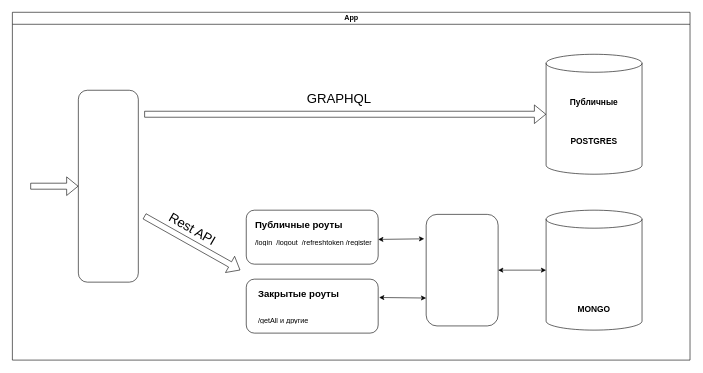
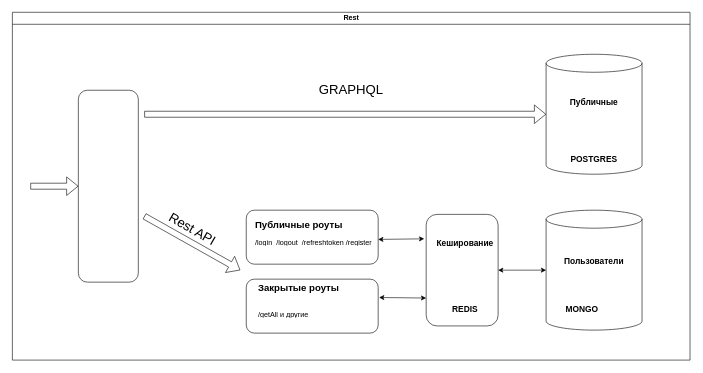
  <mxCell id="0" />
  <mxCell id="1" parent="0" />
- <mxCell id="2" value="App" style="swimlane;html=1;startSize=20;horizontal=1;containerType=tree;glass=0;" parent="1" vertex="1"><mxGeometry x="20" y="20" width="1130" height="580" as="geometry" /></mxCell>
+ <mxCell id="2" value="Rest" style="swimlane;html=1;startSize=20;horizontal=1;containerType=tree;glass=0;" parent="1" vertex="1"><mxGeometry x="20" y="20" width="1130" height="580" as="geometry" /></mxCell>
  <mxCell id="3" value="" style="rounded=1;whiteSpace=wrap;html=1;" parent="2" vertex="1"><mxGeometry x="110" y="130" width="100" height="320" as="geometry" /></mxCell>
  <mxCell id="4" value="" style="shape=flexArrow;endArrow=classic;html=1;rounded=0;" parent="2" edge="1"><mxGeometry width="50" height="50" relative="1" as="geometry"><mxPoint x="30" y="290" as="sourcePoint" /><mxPoint x="110" y="290" as="targetPoint" /></mxGeometry></mxCell>
  <mxCell id="5" value="" style="shape=cylinder3;whiteSpace=wrap;html=1;boundedLbl=1;backgroundOutline=1;size=15;" parent="2" vertex="1"><mxGeometry x="890" y="70" width="160" height="200" as="geometry" /></mxCell>
  <mxCell id="6" value="" style="shape=cylinder3;whiteSpace=wrap;html=1;boundedLbl=1;backgroundOutline=1;size=15;" parent="2" vertex="1"><mxGeometry x="890" y="330" width="160" height="200" as="geometry" /></mxCell>
- <mxCell id="7" value="POSTGRES" style="text;html=1;strokeColor=none;fillColor=none;align=center;verticalAlign=middle;whiteSpace=wrap;rounded=0;fontSize=14;fontStyle=1" parent="2" vertex="1"><mxGeometry x="920" y="200" width="100" height="30" as="geometry" /></mxCell>
- <mxCell id="8" value="MONGO" style="text;html=1;strokeColor=none;fillColor=none;align=center;verticalAlign=middle;whiteSpace=wrap;rounded=0;fontSize=14;fontStyle=1" parent="2" vertex="1"><mxGeometry x="920" y="470" width="100" height="50" as="geometry" /></mxCell>
+ <mxCell id="7" value="POSTGRES" style="text;html=1;strokeColor=none;fillColor=none;align=center;verticalAlign=middle;whiteSpace=wrap;rounded=0;fontSize=14;fontStyle=1" parent="2" vertex="1"><mxGeometry x="920" y="230" width="100" height="30" as="geometry" /></mxCell>
+ <mxCell id="8" value="MONGO" style="text;html=1;strokeColor=none;fillColor=none;align=center;verticalAlign=middle;whiteSpace=wrap;rounded=0;fontSize=14;fontStyle=1" parent="2" vertex="1"><mxGeometry x="900" y="470" width="100" height="50" as="geometry" /></mxCell>
  <mxCell id="9" value="Публичные" style="text;html=1;strokeColor=none;fillColor=none;align=center;verticalAlign=middle;whiteSpace=wrap;rounded=0;fontSize=14;fontStyle=1" parent="2" vertex="1"><mxGeometry x="905" y="130" width="130" height="40" as="geometry" /></mxCell>
+ <mxCell id="10" value="Пользователи" style="text;html=1;strokeColor=none;fillColor=none;align=center;verticalAlign=middle;whiteSpace=wrap;rounded=0;fontSize=14;fontStyle=1" parent="2" vertex="1"><mxGeometry x="900" y="390" width="140" height="50" as="geometry" /></mxCell>
  <mxCell id="11" value="" style="rounded=1;whiteSpace=wrap;html=1;" parent="2" vertex="1"><mxGeometry x="690" y="337" width="120" height="186" as="geometry" /></mxCell>
+ <mxCell id="12" value="REDIS" style="text;html=1;strokeColor=none;fillColor=none;align=center;verticalAlign=middle;whiteSpace=wrap;rounded=0;fontSize=14;fontStyle=1" parent="2" vertex="1"><mxGeometry x="725" y="480" width="60" height="30" as="geometry" /></mxCell>
+ <mxCell id="13" value="Кеширование" style="text;html=1;strokeColor=none;fillColor=none;align=center;verticalAlign=middle;whiteSpace=wrap;rounded=0;fontSize=14;fontStyle=1" parent="2" vertex="1"><mxGeometry x="700" y="370" width="110" height="30" as="geometry" /></mxCell>
  <mxCell id="14" value="" style="endArrow=classic;startArrow=classic;html=1;rounded=0;entryX=0;entryY=0.5;entryDx=0;entryDy=0;entryPerimeter=0;exitX=1;exitY=0.5;exitDx=0;exitDy=0;" parent="2" source="11" target="6" edge="1"><mxGeometry width="50" height="50" relative="1" as="geometry"><mxPoint x="380" y="390" as="sourcePoint" /><mxPoint x="430" y="340" as="targetPoint" /></mxGeometry></mxCell>
  <mxCell id="15" value="" style="rounded=1;whiteSpace=wrap;html=1;" parent="2" vertex="1"><mxGeometry x="390" y="330" width="220" height="90" as="geometry" /></mxCell>
  <mxCell id="16" value="&lt;h1 style=&quot;font-size: 16px;&quot;&gt;Публичные роуты&lt;/h1&gt;&lt;p&gt;/login&amp;nbsp; /logout&amp;nbsp; /refreshtoken /register&lt;/p&gt;" style="text;html=1;strokeColor=none;fillColor=none;spacing=5;spacingTop=-20;whiteSpace=wrap;overflow=hidden;rounded=0;" parent="2" vertex="1"><mxGeometry x="400" y="345" width="210" height="45" as="geometry" /></mxCell>
  <mxCell id="17" value="" style="rounded=1;whiteSpace=wrap;html=1;" parent="2" vertex="1"><mxGeometry x="390" y="445" width="220" height="90" as="geometry" /></mxCell>
- <mxCell id="18" value="&lt;h1 style=&quot;font-size: 16px;&quot;&gt;&lt;span style=&quot;background-color: initial;&quot;&gt;&lt;font style=&quot;font-size: 16px;&quot;&gt;Закрытые роуты&lt;/font&gt;&lt;/span&gt;&lt;/h1&gt;&lt;h1 style=&quot;&quot;&gt;&lt;span style=&quot;font-weight: 400;&quot;&gt;&lt;font style=&quot;font-size: 12px;&quot;&gt;/getAll и другие&lt;/font&gt;&lt;/span&gt;&lt;/h1&gt;" style="text;html=1;strokeColor=none;fillColor=none;spacing=5;spacingTop=-20;whiteSpace=wrap;overflow=hidden;rounded=0;" parent="2" vertex="1"><mxGeometry x="405" y="460" width="190" height="60" as="geometry" /></mxCell>
+ <mxCell id="18" value="&lt;h1 style=&quot;font-size: 16px;&quot;&gt;&lt;span style=&quot;background-color: initial;&quot;&gt;&lt;font style=&quot;font-size: 16px;&quot;&gt;Закрытые роуты&lt;/font&gt;&lt;/span&gt;&lt;/h1&gt;&lt;h1 style=&quot;&quot;&gt;&lt;span style=&quot;font-weight: 400;&quot;&gt;&lt;font style=&quot;font-size: 12px;&quot;&gt;/getAll и другие&lt;/font&gt;&lt;/span&gt;&lt;/h1&gt;" style="text;html=1;strokeColor=none;fillColor=none;spacing=5;spacingTop=-20;whiteSpace=wrap;overflow=hidden;rounded=0;" parent="2" vertex="1"><mxGeometry x="405" y="450" width="190" height="60" as="geometry" /></mxCell>
  <mxCell id="19" value="" style="endArrow=classic;startArrow=classic;html=1;rounded=0;entryX=1;entryY=0.75;entryDx=0;entryDy=0;exitX=-0.027;exitY=0.219;exitDx=0;exitDy=0;exitPerimeter=0;" parent="2" source="11" target="16" edge="1"><mxGeometry width="50" height="50" relative="1" as="geometry"><mxPoint x="680" y="379" as="sourcePoint" /><mxPoint x="430" y="340" as="targetPoint" /></mxGeometry></mxCell>
  <mxCell id="20" value="" style="endArrow=classic;startArrow=classic;html=1;rounded=0;entryX=0;entryY=0.75;entryDx=0;entryDy=0;exitX=1.007;exitY=0.34;exitDx=0;exitDy=0;exitPerimeter=0;" parent="2" source="17" target="11" edge="1"><mxGeometry width="50" height="50" relative="1" as="geometry"><mxPoint x="380" y="390" as="sourcePoint" /><mxPoint x="430" y="340" as="targetPoint" /></mxGeometry></mxCell>
- <mxCell id="21" value="GRAPHQL" style="text;html=1;strokeColor=none;fillColor=none;align=center;verticalAlign=middle;whiteSpace=wrap;rounded=0;fontSize=22;" parent="2" vertex="1"><mxGeometry x="480" y="130" width="130" height="30" as="geometry" /></mxCell>
+ <mxCell id="21" value="GRAPHQL" style="text;html=1;strokeColor=none;fillColor=none;align=center;verticalAlign=middle;whiteSpace=wrap;rounded=0;fontSize=22;" parent="2" vertex="1"><mxGeometry x="500" y="115" width="130" height="30" as="geometry" /></mxCell>
  <mxCell id="22" value="Rest API" style="text;html=1;strokeColor=none;fillColor=none;align=center;verticalAlign=middle;whiteSpace=wrap;rounded=0;fontSize=22;rotation=30;" parent="2" vertex="1"><mxGeometry x="230" y="337" width="140" height="50" as="geometry" /></mxCell>
  <mxCell id="23" value="" style="shape=flexArrow;endArrow=classic;html=1;rounded=0;entryX=0;entryY=0.5;entryDx=0;entryDy=0;entryPerimeter=0;" parent="1" target="5" edge="1"><mxGeometry width="50" height="50" relative="1" as="geometry"><mxPoint x="240" y="190" as="sourcePoint" /><mxPoint x="450" y="360" as="targetPoint" /></mxGeometry></mxCell>
  <mxCell id="24" value="" style="shape=flexArrow;endArrow=classic;html=1;rounded=0;" parent="1" edge="1"><mxGeometry width="50" height="50" relative="1" as="geometry"><mxPoint x="240" y="360" as="sourcePoint" /><mxPoint x="400" y="450" as="targetPoint" /></mxGeometry></mxCell>
